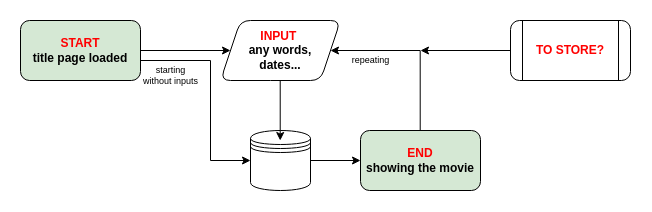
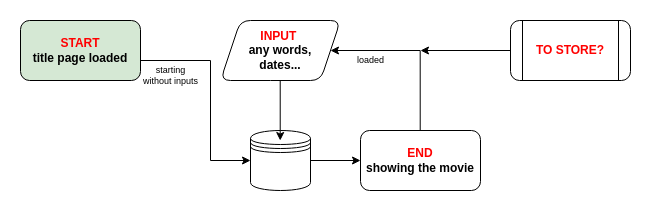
  <mxCell id="0" />
  <mxCell id="1" parent="0" />
- <mxCell id="2" value="" style="edgeStyle=orthogonalEdgeStyle;rounded=0;orthogonalLoop=1;jettySize=auto;html=1;fontColor=#FF0000;" edge="1" parent="1" source="3" target="4"><mxGeometry relative="1" as="geometry" /></mxCell>
  <mxCell id="3" value="&lt;b&gt;&lt;font color=&quot;#ff0000&quot;&gt;START&lt;/font&gt;&lt;br&gt;title page loaded&lt;/b&gt;" style="rounded=1;whiteSpace=wrap;html=1;fillColor=#d5e8d4;" vertex="1" parent="1"><mxGeometry x="20" y="20" width="120" height="60" as="geometry" /></mxCell>
  <mxCell id="4" value="&lt;b&gt;&lt;font color=&quot;#ff0000&quot;&gt;INPUT&amp;nbsp;&lt;br&gt;&lt;/font&gt;any words, &lt;br&gt;dates...&lt;/b&gt;" style="shape=parallelogram;perimeter=parallelogramPerimeter;whiteSpace=wrap;html=1;fixedSize=1;rounded=1;" vertex="1" parent="1"><mxGeometry x="220" y="20" width="120" height="60" as="geometry" /></mxCell>
  <mxCell id="5" value="" style="edgeStyle=orthogonalEdgeStyle;rounded=0;orthogonalLoop=1;jettySize=auto;html=1;fontSize=9;fontColor=#000000;" edge="1" parent="1" source="6" target="10"><mxGeometry relative="1" as="geometry" /></mxCell>
  <mxCell id="6" value="" style="shape=datastore;whiteSpace=wrap;html=1;fontColor=#FF0000;" vertex="1" parent="1"><mxGeometry x="250" y="130" width="60" height="60" as="geometry" /></mxCell>
  <mxCell id="7" value="" style="edgeStyle=orthogonalEdgeStyle;rounded=0;orthogonalLoop=1;jettySize=auto;html=1;fontColor=#FF0000;" edge="1" parent="1"><mxGeometry relative="1" as="geometry"><mxPoint x="279.71" y="80" as="sourcePoint" /><mxPoint x="279.71" y="140" as="targetPoint" /></mxGeometry></mxCell>
  <mxCell id="8" value="" style="edgeStyle=orthogonalEdgeStyle;endArrow=classic;html=1;rounded=0;fontColor=#FF0000;" edge="1" parent="1"><mxGeometry width="50" height="50" relative="1" as="geometry"><mxPoint x="140" y="60" as="sourcePoint" /><mxPoint x="250" y="160" as="targetPoint" /><Array as="points"><mxPoint x="210" y="60" /><mxPoint x="210" y="160" /></Array></mxGeometry></mxCell>
  <mxCell id="9" value="starting &lt;br style=&quot;font-size: 9px;&quot;&gt;without inputs" style="text;html=1;align=center;verticalAlign=middle;resizable=0;points=[];autosize=1;strokeColor=none;fillColor=none;fontColor=#000000;fontSize=9;" vertex="1" parent="1"><mxGeometry x="135" y="60" width="70" height="30" as="geometry" /></mxCell>
- <mxCell id="10" value="&lt;b&gt;END&lt;/b&gt;&lt;br&gt;&lt;font color=&quot;#000000&quot;&gt;&lt;b&gt;showing the movie&lt;/b&gt;&lt;/font&gt;" style="rounded=1;whiteSpace=wrap;html=1;fontColor=#FF0000;fillColor=#d5e8d4;" vertex="1" parent="1"><mxGeometry x="360" y="130" width="120" height="60" as="geometry" /></mxCell>
+ <mxCell id="10" value="&lt;b&gt;END&lt;/b&gt;&lt;br&gt;&lt;font color=&quot;#000000&quot;&gt;&lt;b&gt;showing the movie&lt;/b&gt;&lt;/font&gt;" style="rounded=1;whiteSpace=wrap;html=1;fontColor=#FF0000;" vertex="1" parent="1"><mxGeometry x="360" y="130" width="120" height="60" as="geometry" /></mxCell>
  <mxCell id="11" value="" style="edgeStyle=orthogonalEdgeStyle;rounded=0;orthogonalLoop=1;jettySize=auto;html=1;fontSize=9;fontColor=#000000;" edge="1" parent="1" target="4"><mxGeometry relative="1" as="geometry"><mxPoint x="419.71" y="130" as="sourcePoint" /><mxPoint x="370" y="40" as="targetPoint" /><Array as="points"><mxPoint x="420" y="50" /></Array></mxGeometry></mxCell>
- <mxCell id="12" value="repeating&lt;br&gt;" style="text;html=1;align=center;verticalAlign=middle;resizable=0;points=[];autosize=1;strokeColor=none;fillColor=none;fontSize=9;fontColor=#000000;" vertex="1" parent="1"><mxGeometry x="345" y="50" width="50" height="20" as="geometry" /></mxCell>
+ <mxCell id="12" value="loaded&lt;br&gt;" style="text;html=1;align=center;verticalAlign=middle;resizable=0;points=[];autosize=1;strokeColor=none;fillColor=none;fontSize=9;fontColor=#000000;" vertex="1" parent="1"><mxGeometry x="345" y="50" width="50" height="20" as="geometry" /></mxCell>
  <mxCell id="13" value="&lt;b&gt;TO STORE?&lt;/b&gt;" style="shape=process;whiteSpace=wrap;html=1;backgroundOutline=1;fontColor=#FF0000;rounded=1;" vertex="1" parent="1"><mxGeometry x="510" y="20" width="120" height="60" as="geometry" /></mxCell>
  <mxCell id="14" value="" style="edgeStyle=orthogonalEdgeStyle;rounded=0;orthogonalLoop=1;jettySize=auto;html=1;fontColor=#FF0000;" edge="1" parent="1"><mxGeometry relative="1" as="geometry"><mxPoint x="510" y="50" as="sourcePoint" /><mxPoint x="420" y="50" as="targetPoint" /></mxGeometry></mxCell>
